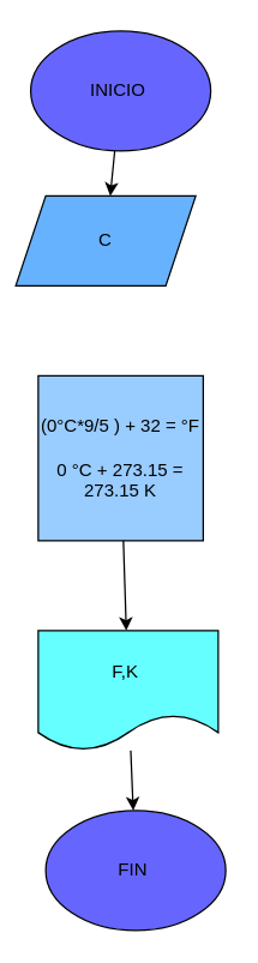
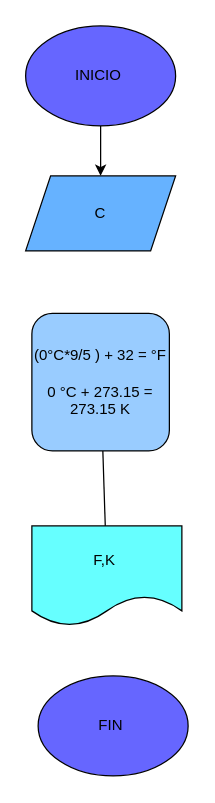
  <mxCell id="0" />
  <mxCell id="1" parent="0" />
  <mxCell id="2" value="" style="edgeStyle=none;html=1;" parent="1" source="3" target="4" edge="1"><mxGeometry relative="1" as="geometry" /></mxCell>
  <mxCell id="3" value="INICIO&amp;nbsp;" style="ellipse;whiteSpace=wrap;html=1;fillColor=#6666FF;" parent="1" vertex="1"><mxGeometry x="20" y="20" width="120" height="80" as="geometry" /></mxCell>
- <mxCell id="4" value="C" style="shape=parallelogram;perimeter=parallelogramPerimeter;whiteSpace=wrap;html=1;fixedSize=1;fillColor=#66B2FF;" parent="1" vertex="1"><mxGeometry x="10" y="130" width="120" height="60" as="geometry" /></mxCell>
- <mxCell id="5" value="" style="edgeStyle=none;html=1;" parent="1" source="6" target="8" edge="1"><mxGeometry relative="1" as="geometry" /></mxCell>
- <mxCell id="6" value="(0°C*9/5 ) + 32 = °F&lt;br&gt;&lt;br&gt;0 °C + 273.15 = 273.15 K" style="whiteSpace=wrap;html=1;aspect=fixed;fillColor=#99CCFF;" parent="1" vertex="1"><mxGeometry x="25" y="250" width="110" height="110" as="geometry" /></mxCell>
- <mxCell id="7" value="" style="edgeStyle=none;html=1;" edge="1" parent="1" source="8" target="9"><mxGeometry relative="1" as="geometry" /></mxCell>
+ <mxCell id="4" value="C" style="shape=parallelogram;perimeter=parallelogramPerimeter;whiteSpace=wrap;html=1;fixedSize=1;fillColor=#66B2FF;" parent="1" vertex="1"><mxGeometry x="20" y="140" width="120" height="60" as="geometry" /></mxCell>
+ <mxCell id="5" value="" style="edgeStyle=none;html=1;endArrow=none;" parent="1" source="6" target="8" edge="1"><mxGeometry relative="1" as="geometry" /></mxCell>
+ <mxCell id="6" value="(0°C*9/5 ) + 32 = °F&lt;br&gt;&lt;br&gt;0 °C + 273.15 = 273.15 K" style="whiteSpace=wrap;html=1;aspect=fixed;fillColor=#99CCFF;rounded=1;" parent="1" vertex="1"><mxGeometry x="25" y="250" width="110" height="110" as="geometry" /></mxCell>
  <mxCell id="8" value="F,K&amp;nbsp;" style="shape=document;whiteSpace=wrap;html=1;boundedLbl=1;fillColor=#66FFFF;" parent="1" vertex="1"><mxGeometry x="25" y="420" width="120" height="80" as="geometry" /></mxCell>
  <mxCell id="9" value="FIN&amp;nbsp;" style="ellipse;whiteSpace=wrap;html=1;fillColor=#6666ff;" vertex="1" parent="1"><mxGeometry x="30" y="540" width="120" height="80" as="geometry" /></mxCell>
